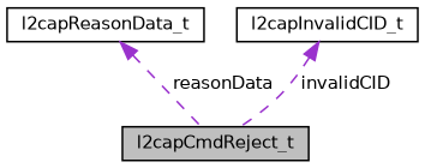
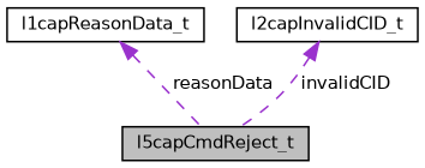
  digraph {
    node [color=black fillcolor=white fontname=Helvetica fontsize=10 shape=record style=filled]
    edge [color=darkorchid3 dir=back fontname=Helvetica fontsize=10 labelfontname=Helvetica labelfontsize=10 style=dashed]
-   n1 [fillcolor=grey75 fontcolor=black height=0.2 label=l2capCmdReject_t width=0.4]
-   n2 [height=0.2 label=l2capReasonData_t width=0.4]
+   n1 [fillcolor=grey75 fontcolor=black height=0.2 label=l5capCmdReject_t width=0.4]
+   n2 [height=0.2 label=l1capReasonData_t width=0.4]
    n3 [height=0.2 label=l2capInvalidCID_t width=0.4]
    n2 -> n1 [label=" reasonData"]
    n3 -> n1 [label=" invalidCID"]
  }
